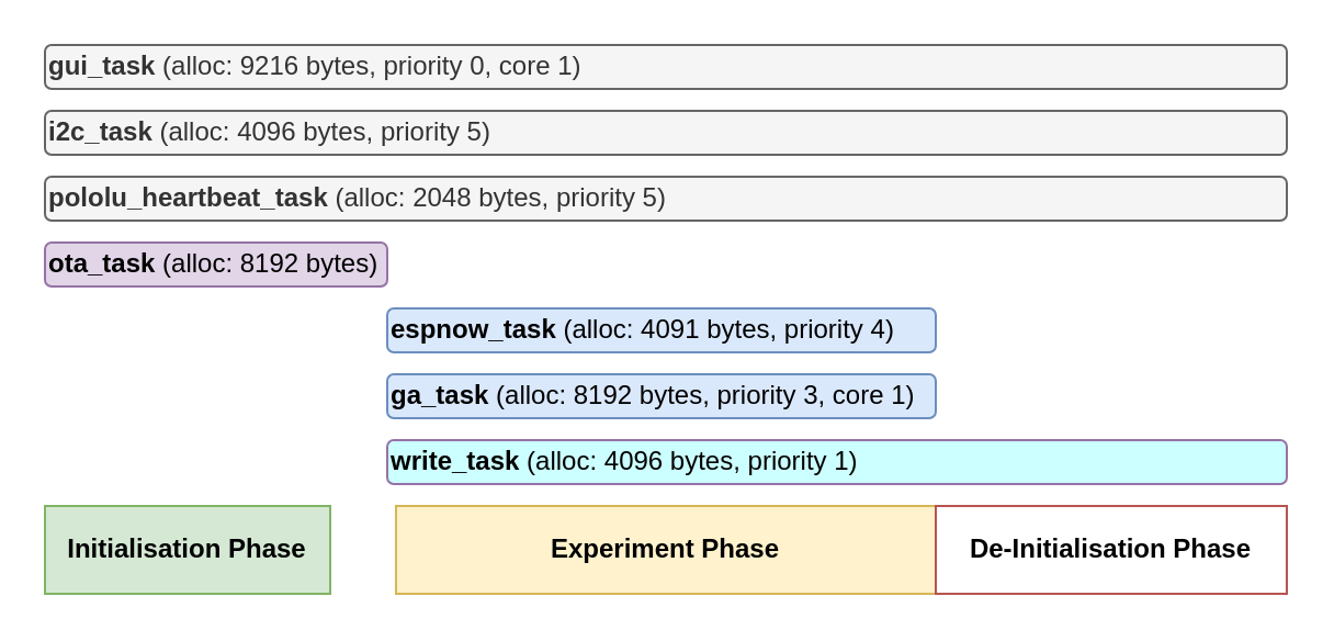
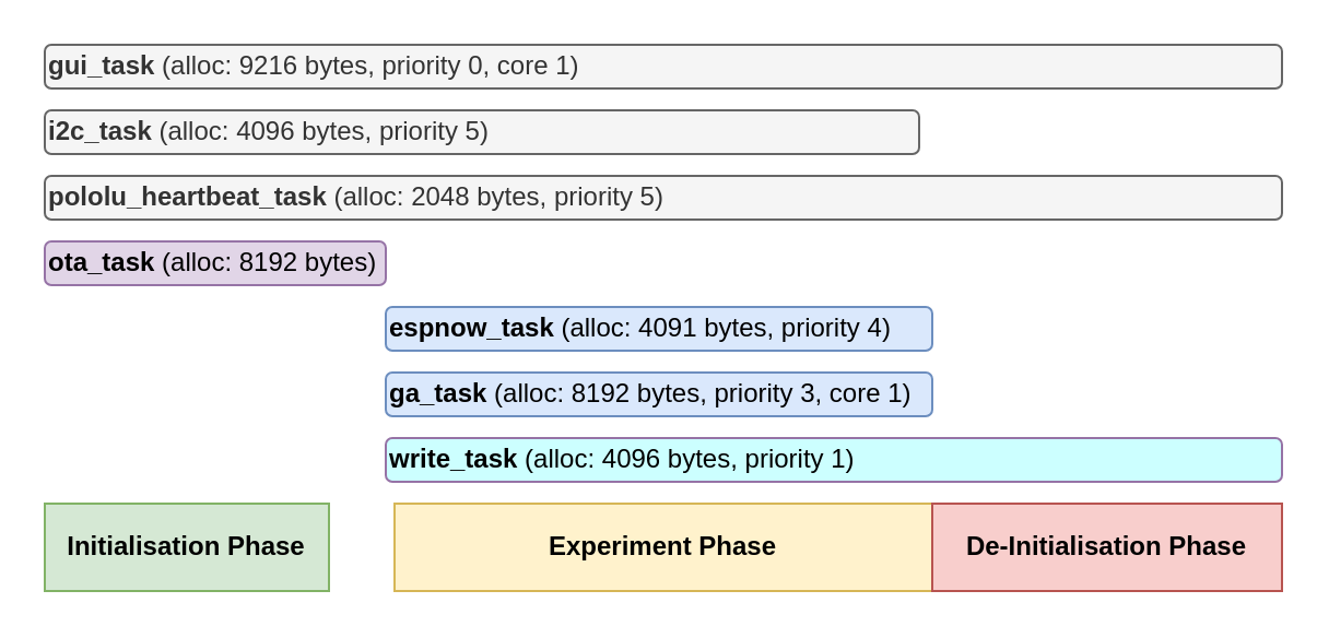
  <mxCell id="0" />
  <mxCell id="1" parent="0" />
  <mxCell id="2" value="&lt;b&gt;Initialisation Phase&lt;/b&gt;" style="rounded=0;whiteSpace=wrap;html=1;fillColor=#d5e8d4;strokeColor=#82b366;" vertex="1" parent="1"><mxGeometry x="20" y="230" width="130" height="40" as="geometry" /></mxCell>
  <mxCell id="3" value="&lt;b&gt;Experiment Phase&lt;/b&gt;" style="rounded=0;whiteSpace=wrap;html=1;fillColor=#fff2cc;strokeColor=#d6b656;" vertex="1" parent="1"><mxGeometry x="180" y="230" width="246" height="40" as="geometry" /></mxCell>
- <mxCell id="4" value="&lt;b&gt;De-Initialisation Phase&lt;/b&gt;" style="rounded=0;whiteSpace=wrap;html=1;fillColor=#ffffff;strokeColor=#b85450;" vertex="1" parent="1"><mxGeometry x="426" y="230" width="160" height="40" as="geometry" /></mxCell>
+ <mxCell id="4" value="&lt;b&gt;De-Initialisation Phase&lt;/b&gt;" style="rounded=0;whiteSpace=wrap;html=1;fillColor=#f8cecc;strokeColor=#b85450;" vertex="1" parent="1"><mxGeometry x="426" y="230" width="160" height="40" as="geometry" /></mxCell>
  <mxCell id="5" value="&lt;b&gt;gui_task&lt;/b&gt;&amp;nbsp;(alloc: 9216 bytes, priority 0, core 1)" style="rounded=1;whiteSpace=wrap;html=1;fillColor=#f5f5f5;fontColor=#333333;strokeColor=#666666;align=left;" vertex="1" parent="1"><mxGeometry x="20" y="20" width="566" height="20" as="geometry" /></mxCell>
- <mxCell id="6" value="&lt;b&gt;i2c_task&amp;nbsp;&lt;/b&gt;(alloc: 4096 bytes, priority 5)" style="rounded=1;whiteSpace=wrap;html=1;fillColor=#f5f5f5;fontColor=#333333;strokeColor=#666666;align=left;" vertex="1" parent="1"><mxGeometry x="20" y="50" width="566" height="20" as="geometry" /></mxCell>
+ <mxCell id="6" value="&lt;b&gt;i2c_task&amp;nbsp;&lt;/b&gt;(alloc: 4096 bytes, priority 5)" style="rounded=1;whiteSpace=wrap;html=1;fillColor=#f5f5f5;fontColor=#333333;strokeColor=#666666;align=left;" vertex="1" parent="1"><mxGeometry x="20" y="50" width="400" height="20" as="geometry" /></mxCell>
  <mxCell id="7" value="&lt;b&gt;ota_task &lt;/b&gt;(alloc: 8192 bytes)" style="rounded=1;whiteSpace=wrap;html=1;fillColor=#e1d5e7;strokeColor=#9673a6;align=left;" vertex="1" parent="1"><mxGeometry x="20" y="110" width="156" height="20" as="geometry" /></mxCell>
  <mxCell id="8" value="&lt;b&gt;espnow_task &lt;/b&gt;(alloc: 4091 bytes, priority 4)" style="rounded=1;whiteSpace=wrap;html=1;fillColor=#dae8fc;strokeColor=#6c8ebf;align=left;" vertex="1" parent="1"><mxGeometry x="176" y="140" width="250" height="20" as="geometry" /></mxCell>
  <mxCell id="9" value="&lt;b&gt;ga_task &lt;/b&gt;(alloc: 8192 bytes, priority 3, core 1)" style="rounded=1;whiteSpace=wrap;html=1;fillColor=#dae8fc;strokeColor=#6c8ebf;align=left;" vertex="1" parent="1"><mxGeometry x="176" y="170" width="250" height="20" as="geometry" /></mxCell>
  <mxCell id="10" value="&lt;b&gt;pololu_heartbeat_task &lt;/b&gt;(alloc: 2048 bytes, priority 5)" style="rounded=1;whiteSpace=wrap;html=1;fillColor=#f5f5f5;fontColor=#333333;strokeColor=#666666;align=left;" vertex="1" parent="1"><mxGeometry x="20" y="80" width="566" height="20" as="geometry" /></mxCell>
  <mxCell id="11" value="&lt;b&gt;write_task &lt;/b&gt;(alloc: 4096 bytes, priority 1)" style="rounded=1;whiteSpace=wrap;html=1;fillColor=#CCFFFF;strokeColor=#9673a6;align=left;" vertex="1" parent="1"><mxGeometry x="176" y="200" width="410" height="20" as="geometry" /></mxCell>
